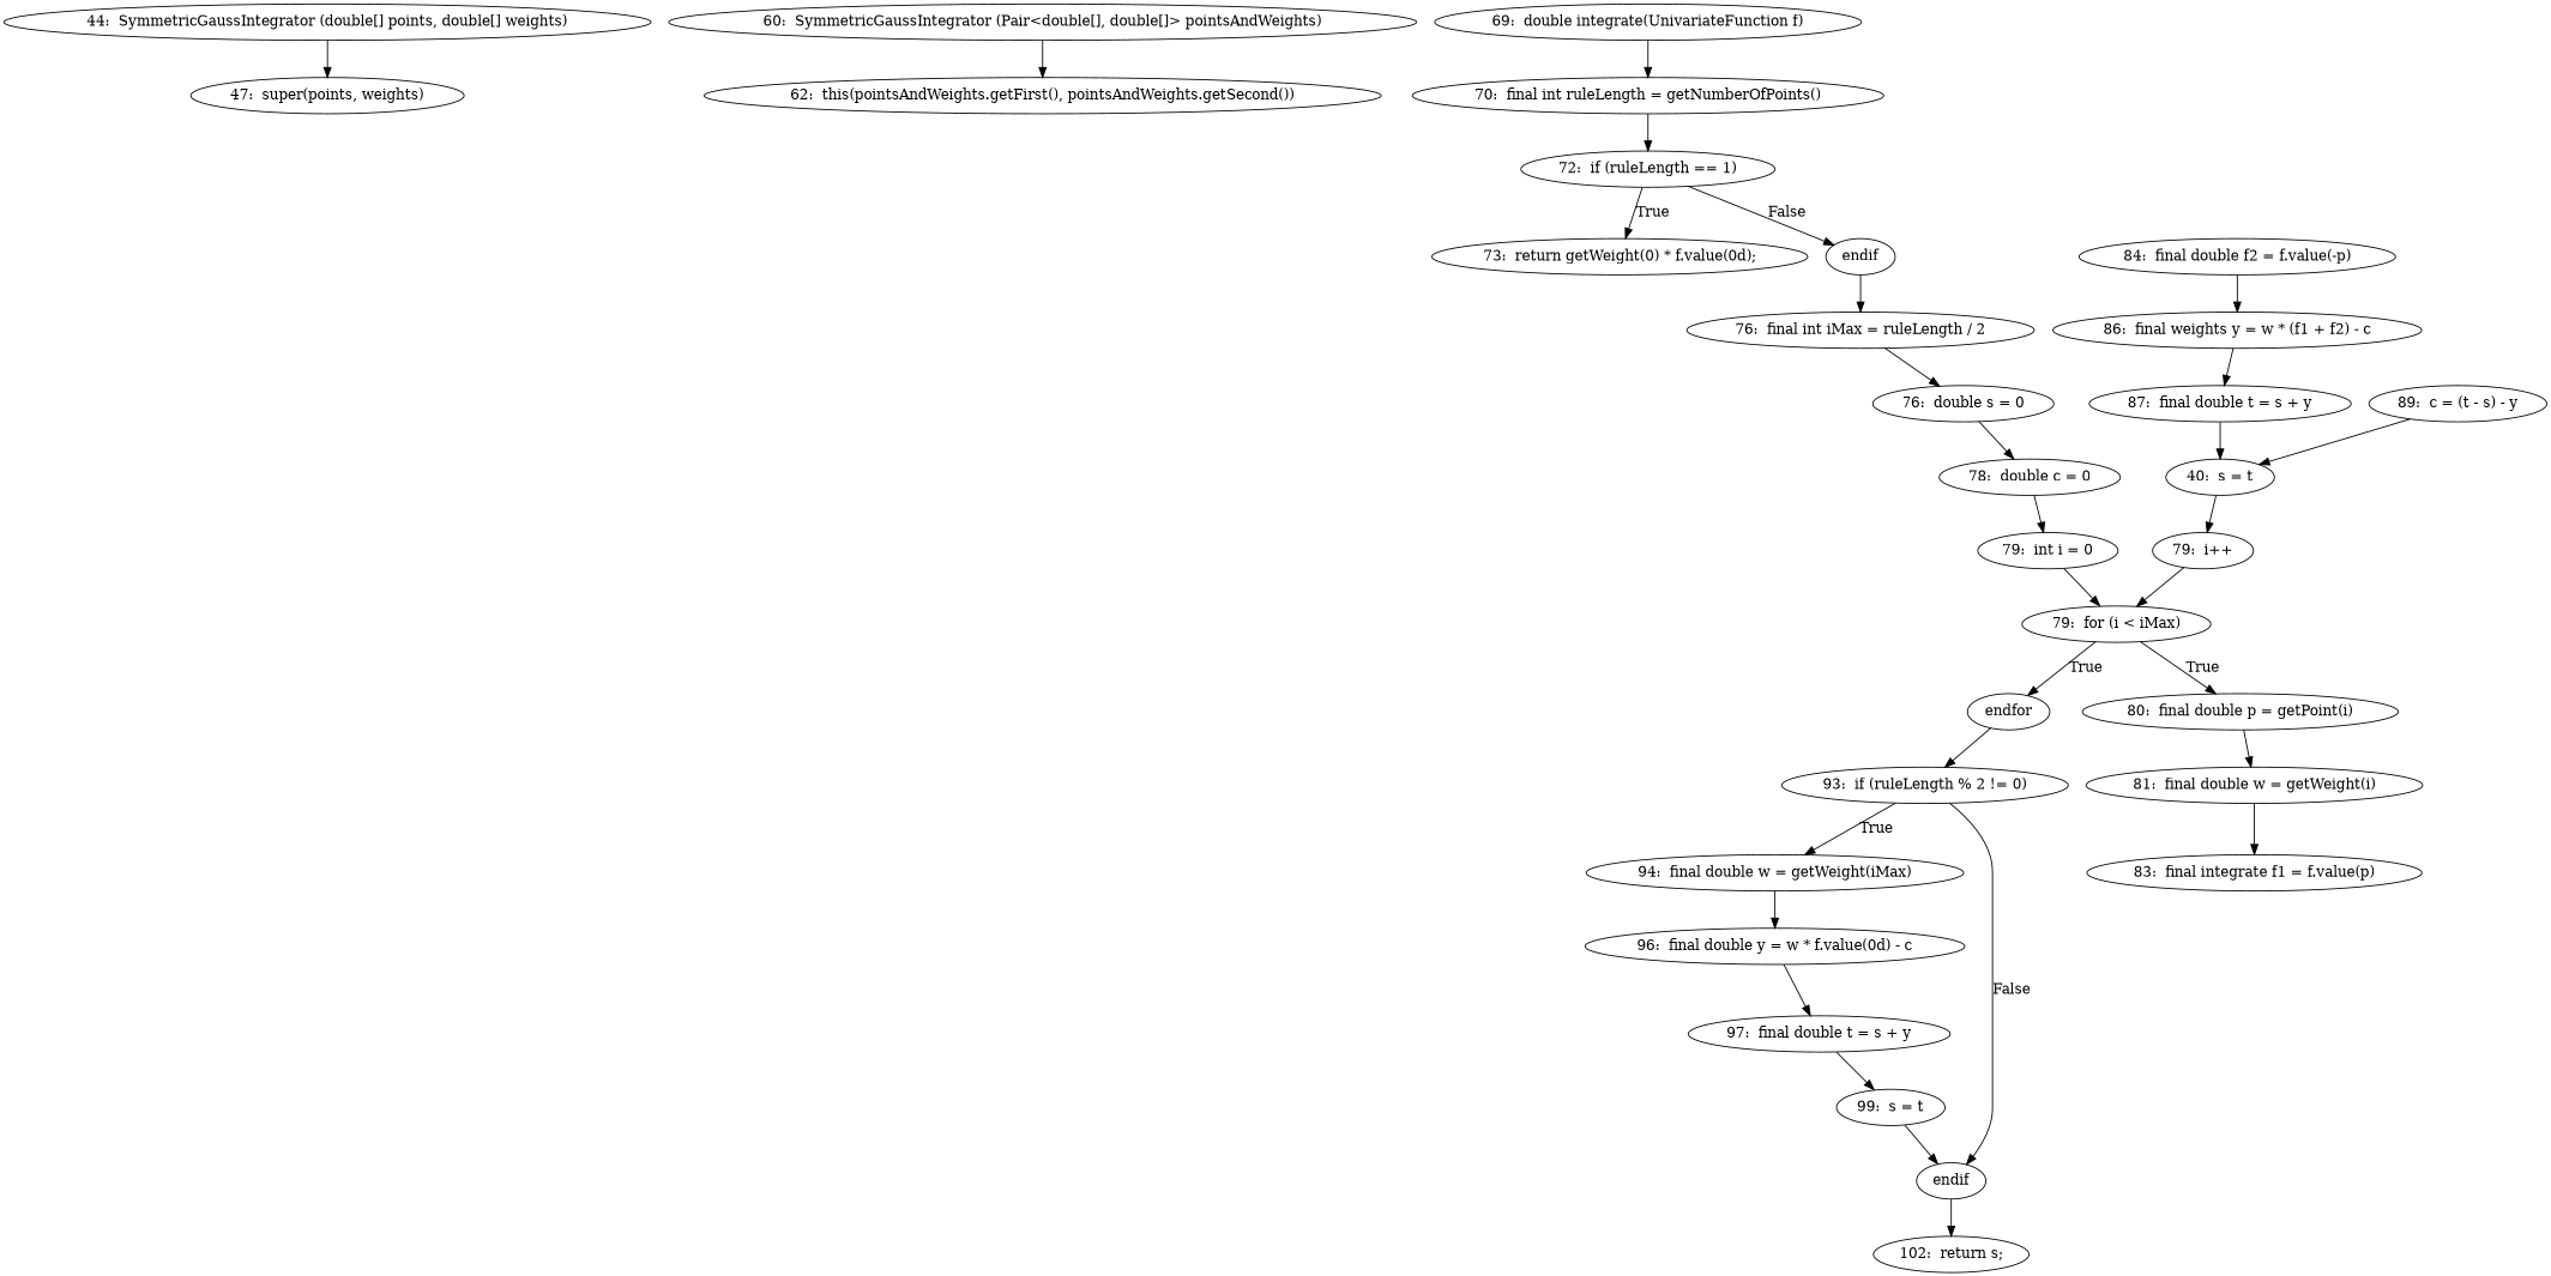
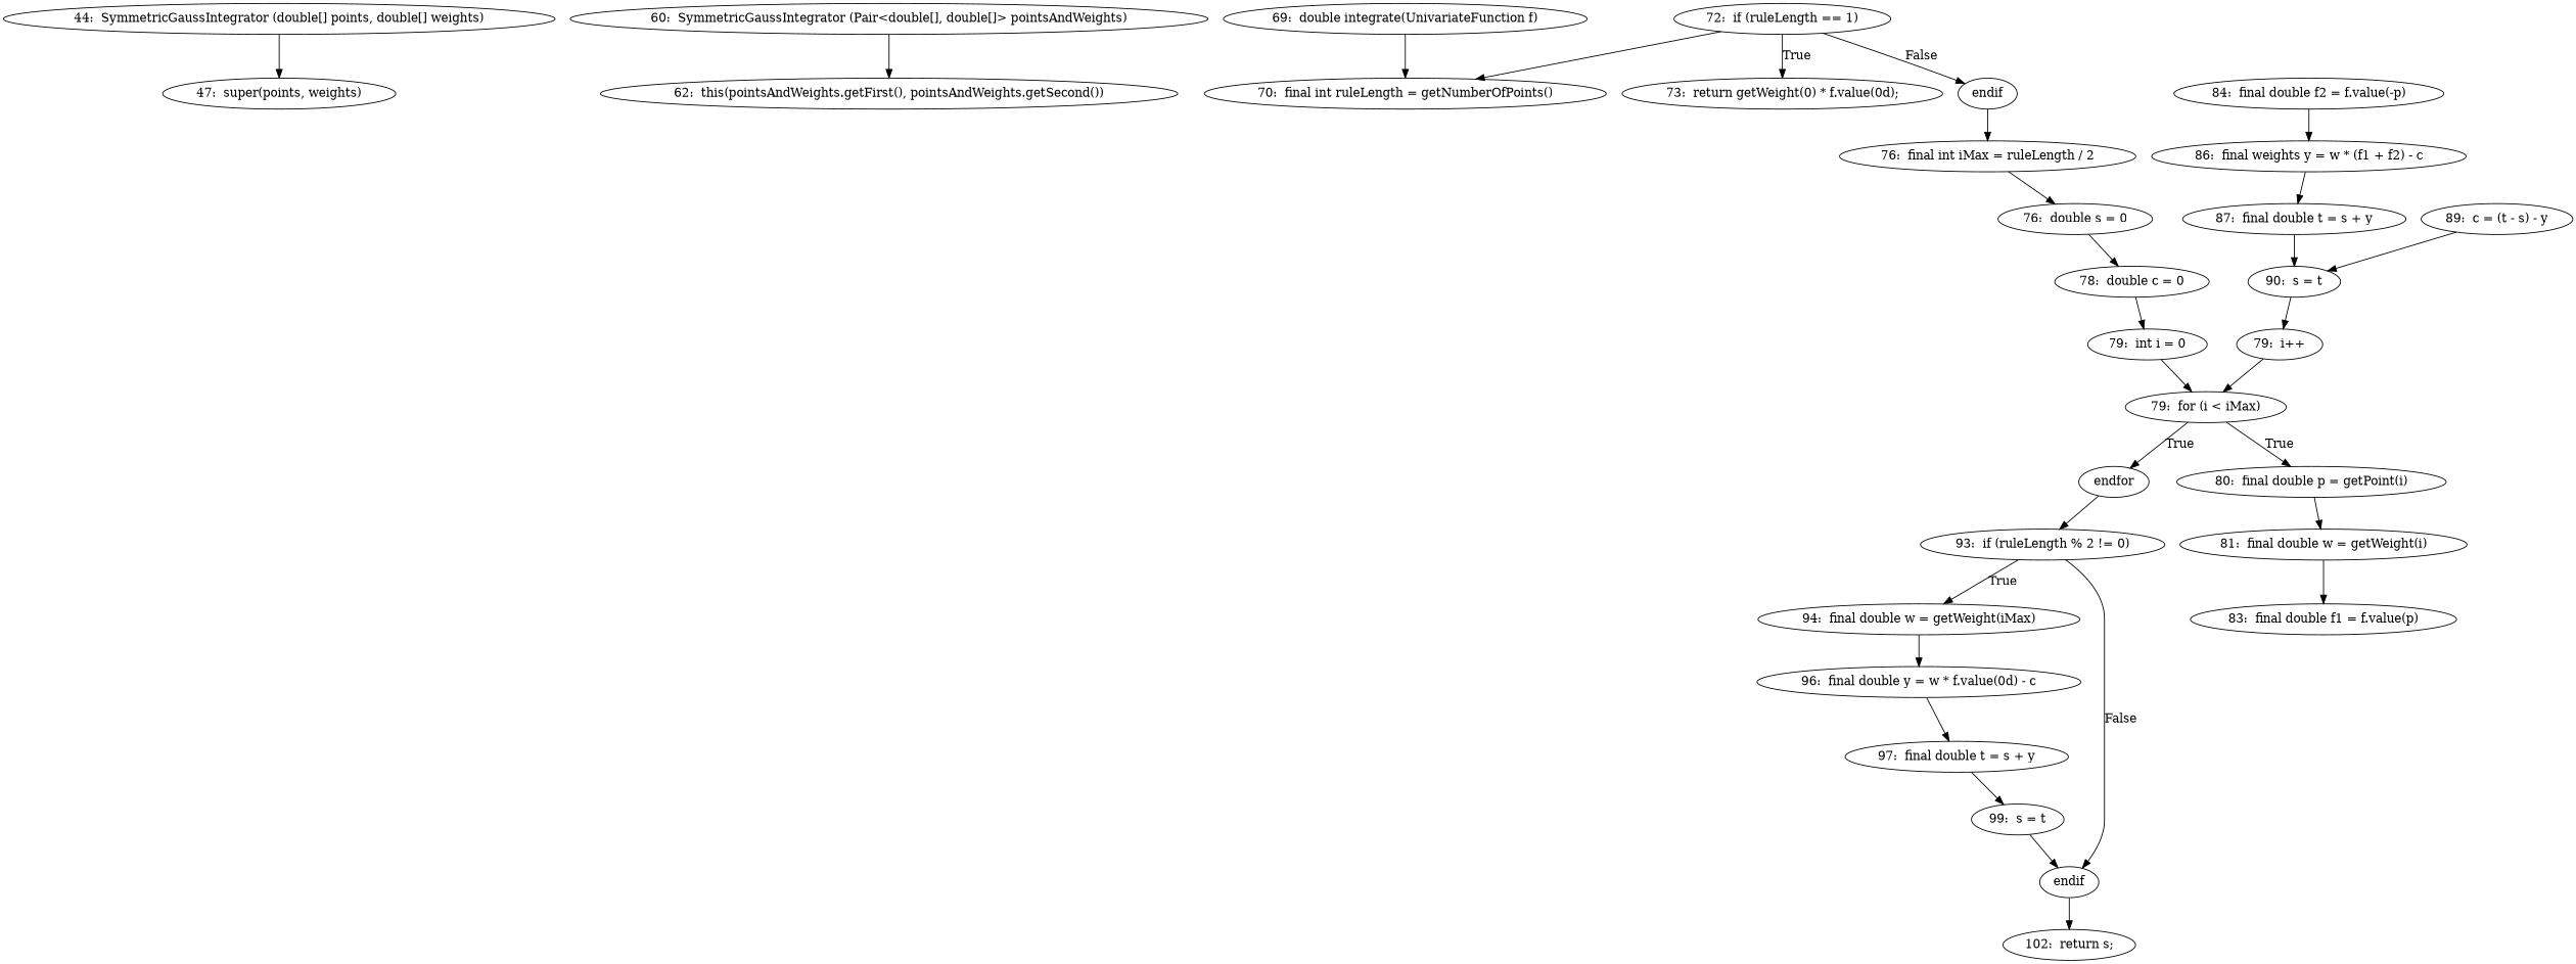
  digraph {
    n1 [label="44:  SymmetricGaussIntegrator (double[] points, double[] weights)"]
    n2 [label="47:  super(points, weights)"]
    n3 [label="60:  SymmetricGaussIntegrator (Pair<double[], double[]> pointsAndWeights)"]
    n4 [label="62:  this(pointsAndWeights.getFirst(), pointsAndWeights.getSecond())"]
    n5 [label="69:  double integrate(UnivariateFunction f)"]
    n6 [label="70:  final int ruleLength = getNumberOfPoints()"]
    n7 [label="72:  if (ruleLength == 1)"]
    n8 [label="73:  return getWeight(0) * f.value(0d);"]
    n9 [label=endif]
    n10 [label="76:  final int iMax = ruleLength / 2"]
    n11 [label="76:  double s = 0"]
    n12 [label="78:  double c = 0"]
    n13 [label="79:  int i = 0"]
    n14 [label="79:  for (i < iMax)"]
    n15 [label=endfor]
    n16 [label="80:  final double p = getPoint(i)"]
    n17 [label="93:  if (ruleLength % 2 != 0)"]
    n18 [label="81:  final double w = getWeight(i)"]
    n19 [label="79:  i++"]
    n20 [label="94:  final double w = getWeight(iMax)"]
    n21 [label=endif]
-   n22 [label="83:  final integrate f1 = f.value(p)"]
+   n22 [label="83:  final double f1 = f.value(p)"]
    n23 [label="84:  final double f2 = f.value(-p)"]
    n24 [label="86:  final weights y = w * (f1 + f2) - c"]
    n25 [label="87:  final double t = s + y"]
-   n26 [label="40:  s = t"]
+   n26 [label="90:  s = t"]
    n27 [label="89:  c = (t - s) - y"]
    n28 [label="96:  final double y = w * f.value(0d) - c"]
    n29 [label="102:  return s;"]
    n30 [label="97:  final double t = s + y"]
    n31 [label="99:  s = t"]
    n1 -> n2
    n3 -> n4
    n5 -> n6
-   n6 -> n7
+   n7 -> n6
    n7 -> n8 [label=True]
    n7 -> n9 [label=False]
    n9 -> n10
    n10 -> n11
    n11 -> n12
    n12 -> n13
    n13 -> n14
    n14 -> n15 [label=True]
    n14 -> n16 [label=True]
    n15 -> n17
    n16 -> n18
    n17 -> n20 [label=True]
    n17 -> n21 [label=False]
    n18 -> n22
    n19 -> n14
    n20 -> n28
    n21 -> n29
    n23 -> n24
    n24 -> n25
    n25 -> n26
    n26 -> n19
    n27 -> n26
    n28 -> n30
    n30 -> n31
    n31 -> n21
  }
